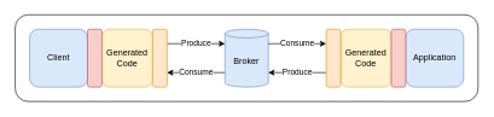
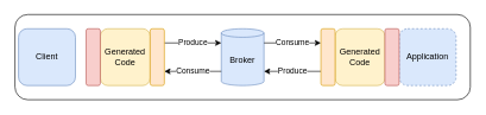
  <mxCell id="0" />
  <mxCell id="1" parent="0" />
  <mxCell id="2" value="" style="rounded=1;whiteSpace=wrap;html=1;" parent="1" vertex="1"><mxGeometry x="20" y="20" width="640" height="120" as="geometry" /></mxCell>
- <mxCell id="3" value="Client" style="rounded=1;whiteSpace=wrap;html=1;fillColor=#dae8fc;strokeColor=#6c8ebf;" parent="1" vertex="1"><mxGeometry x="40" y="40" width="80" height="80" as="geometry" /></mxCell>
- <mxCell id="4" value="Application" style="rounded=1;whiteSpace=wrap;html=1;fillColor=#dae8fc;strokeColor=#6c8ebf;" parent="1" vertex="1"><mxGeometry x="560" y="40" width="80" height="80" as="geometry" /></mxCell>
+ <mxCell id="3" value="Client" style="rounded=1;whiteSpace=wrap;html=1;fillColor=#dae8fc;strokeColor=#6c8ebf;" parent="1" vertex="1"><mxGeometry x="25" y="40" width="80" height="80" as="geometry" /></mxCell>
+ <mxCell id="4" value="Application" style="rounded=1;whiteSpace=wrap;html=1;fillColor=#dae8fc;strokeColor=#6c8ebf;dashed=1;" parent="1" vertex="1"><mxGeometry x="560" y="40" width="80" height="80" as="geometry" /></mxCell>
  <mxCell id="5" value="Broker" style="shape=cylinder3;whiteSpace=wrap;html=1;boundedLbl=1;backgroundOutline=1;size=6;fillColor=#dae8fc;strokeColor=#6c8ebf;" parent="1" vertex="1"><mxGeometry x="310" y="40" width="60" height="80" as="geometry" /></mxCell>
  <mxCell id="6" value="Produce" style="endArrow=classic;html=1;" parent="1" edge="1"><mxGeometry width="50" height="50" relative="1" as="geometry"><mxPoint x="230" y="60" as="sourcePoint" /><mxPoint x="310" y="60" as="targetPoint" /></mxGeometry></mxCell>
  <mxCell id="7" value="Produce" style="endArrow=classic;html=1;" parent="1" edge="1"><mxGeometry width="50" height="50" relative="1" as="geometry"><mxPoint x="450" y="100" as="sourcePoint" /><mxPoint x="370" y="100" as="targetPoint" /></mxGeometry></mxCell>
  <mxCell id="8" value="Consume" style="endArrow=classic;html=1;" parent="1" edge="1"><mxGeometry width="50" height="50" relative="1" as="geometry"><mxPoint x="370" y="60" as="sourcePoint" /><mxPoint x="450" y="60" as="targetPoint" /></mxGeometry></mxCell>
  <mxCell id="9" value="Consume" style="endArrow=classic;html=1;" parent="1" edge="1"><mxGeometry width="50" height="50" relative="1" as="geometry"><mxPoint x="310" y="100" as="sourcePoint" /><mxPoint x="230" y="100" as="targetPoint" /></mxGeometry></mxCell>
  <mxCell id="10" value="Generated&lt;br&gt;Code" style="rounded=1;whiteSpace=wrap;html=1;fillColor=#FFF2CC;strokeColor=#d6b656;" parent="1" vertex="1"><mxGeometry x="140" y="40" width="70" height="80" as="geometry" /></mxCell>
  <mxCell id="11" value="Generated&lt;br&gt;Code" style="rounded=1;whiteSpace=wrap;html=1;fillColor=#fff2cc;strokeColor=#d6b656;" parent="1" vertex="1"><mxGeometry x="470" y="40" width="70" height="80" as="geometry" /></mxCell>
  <mxCell id="12" value="" style="rounded=1;whiteSpace=wrap;html=1;fillColor=#f8cecc;strokeColor=#b85450;" parent="1" vertex="1"><mxGeometry x="120" y="40" width="20" height="80" as="geometry" /></mxCell>
  <mxCell id="13" value="" style="rounded=1;whiteSpace=wrap;html=1;fillColor=#f8cecc;strokeColor=#b85450;" parent="1" vertex="1"><mxGeometry x="540" y="40" width="20" height="80" as="geometry" /></mxCell>
  <mxCell id="14" value="" style="rounded=1;whiteSpace=wrap;html=1;fillColor=#ffe6cc;strokeColor=#d79b00;gradientDirection=west;" vertex="1" parent="1"><mxGeometry x="210" y="40" width="20" height="80" as="geometry" /></mxCell>
  <mxCell id="15" value="" style="rounded=1;whiteSpace=wrap;html=1;fillColor=#ffe6cc;strokeColor=#d79b00;gradientDirection=east;" vertex="1" parent="1"><mxGeometry x="450" y="40" width="20" height="80" as="geometry" /></mxCell>
